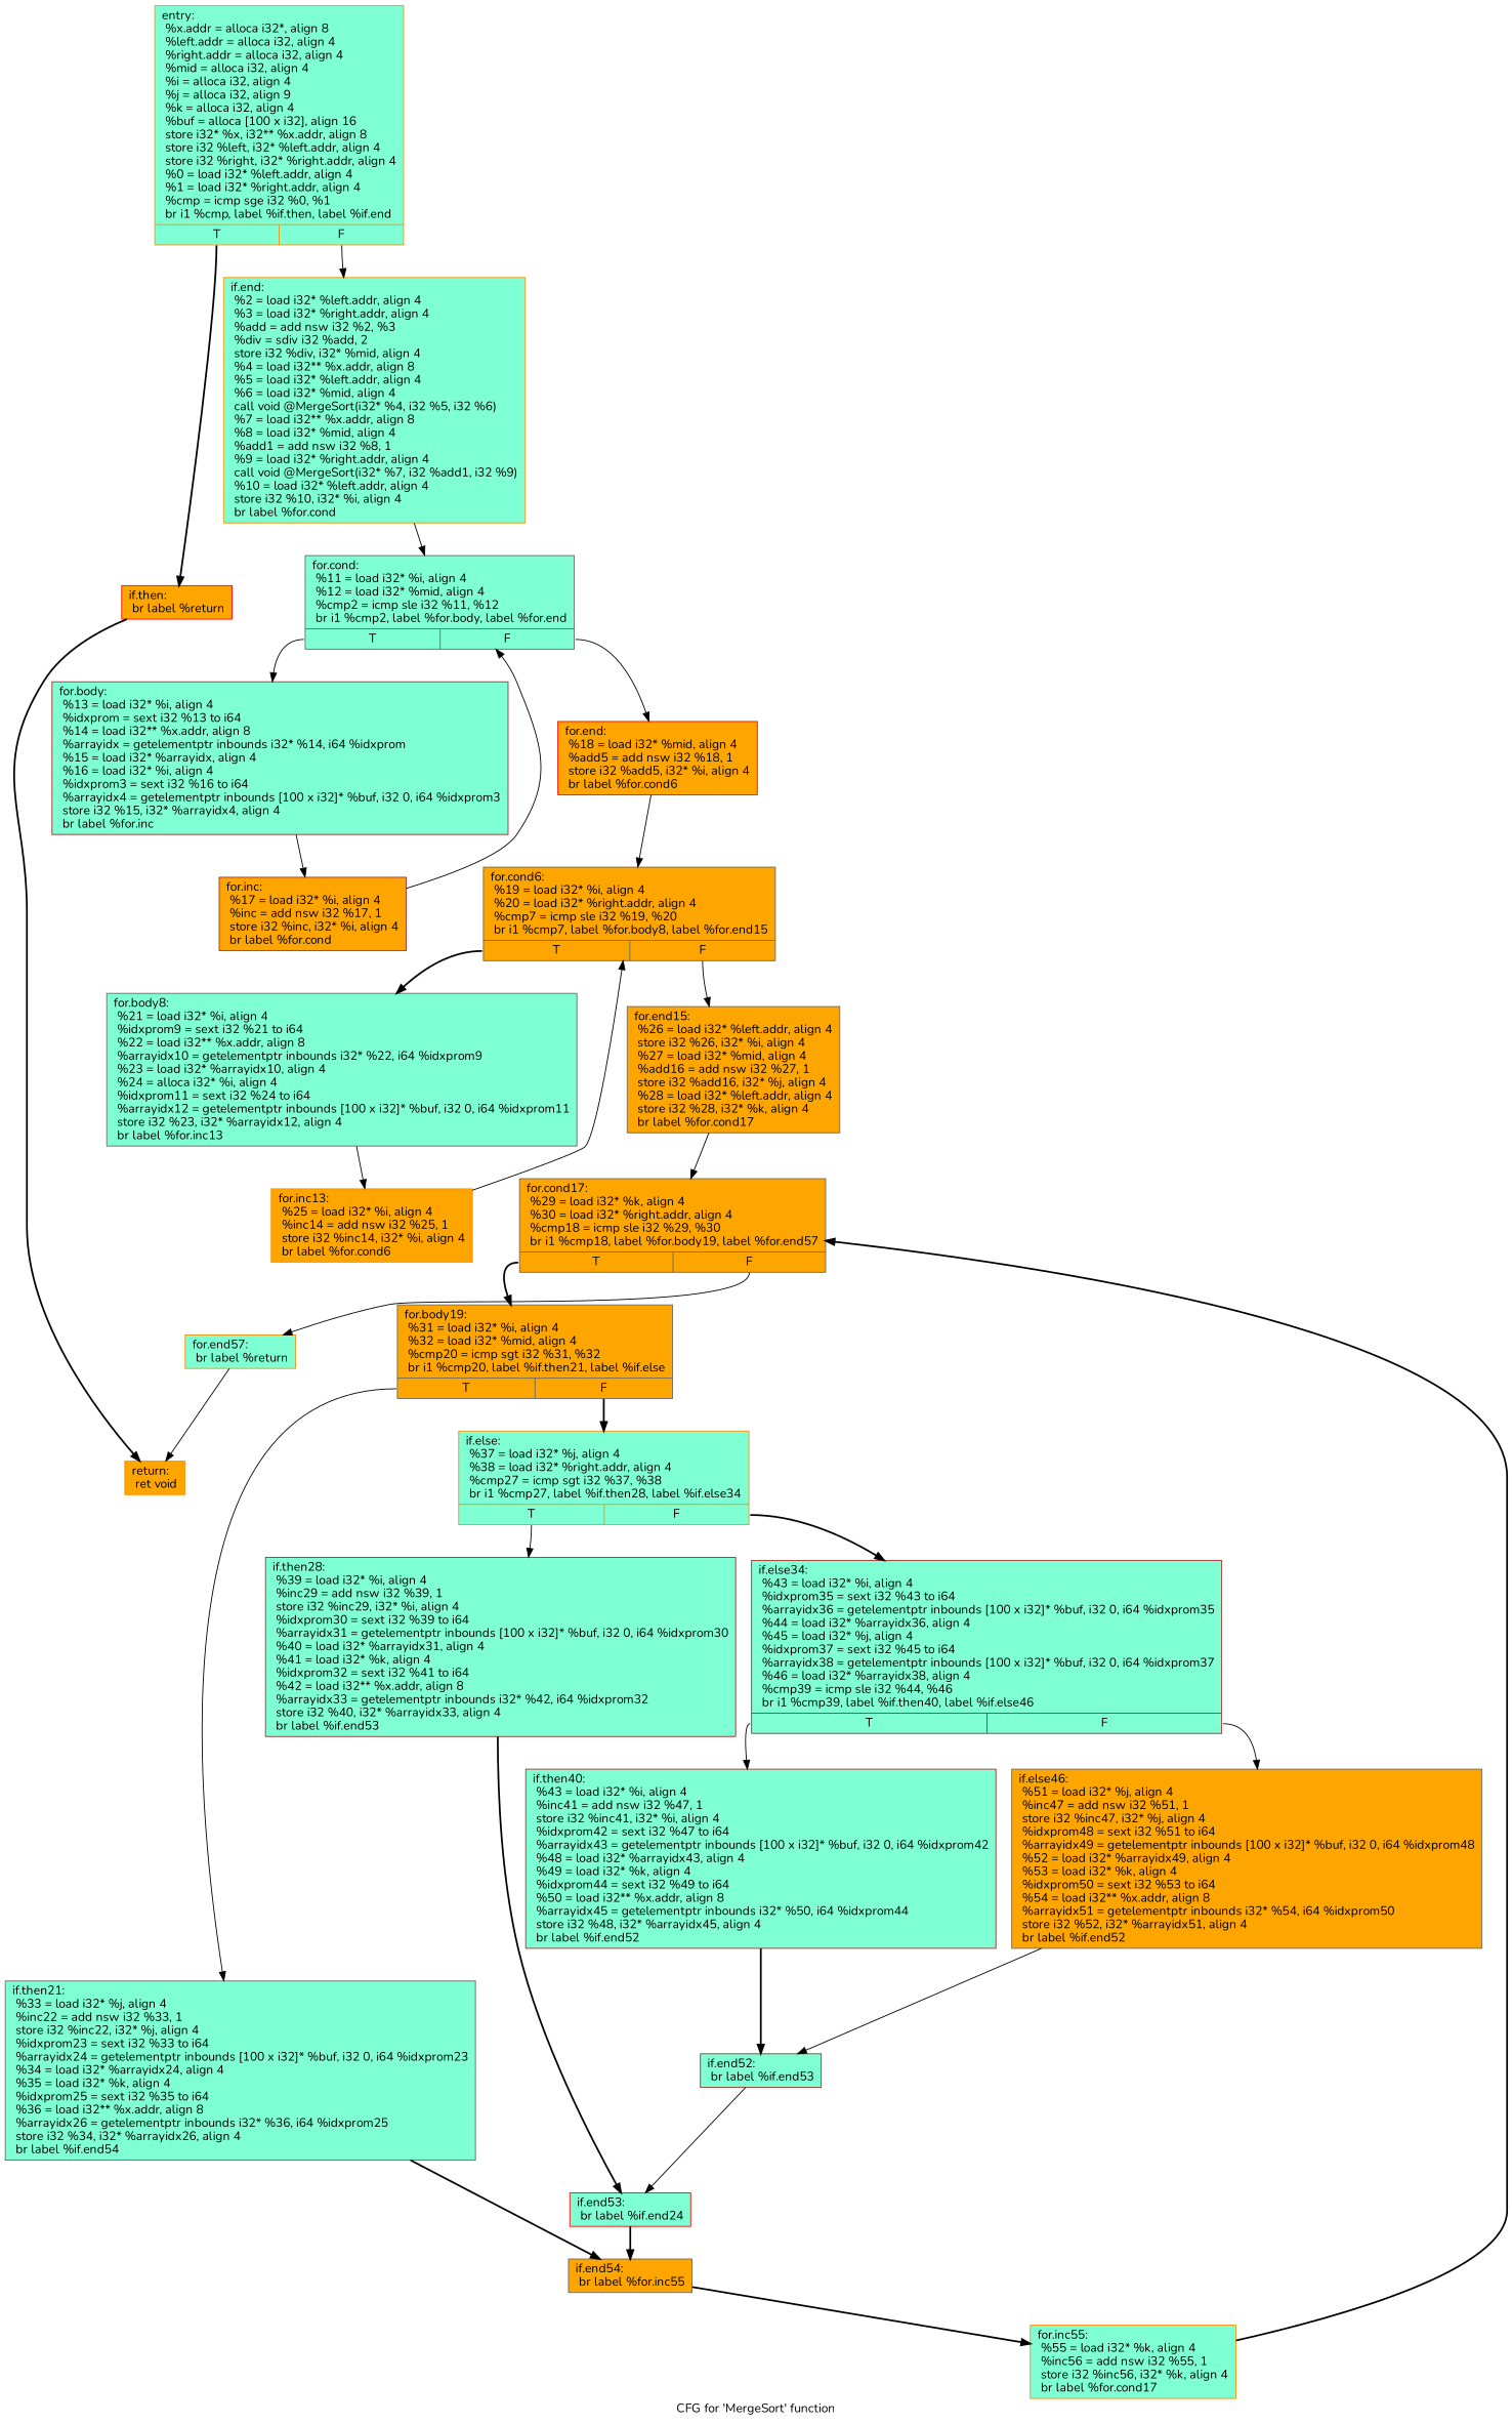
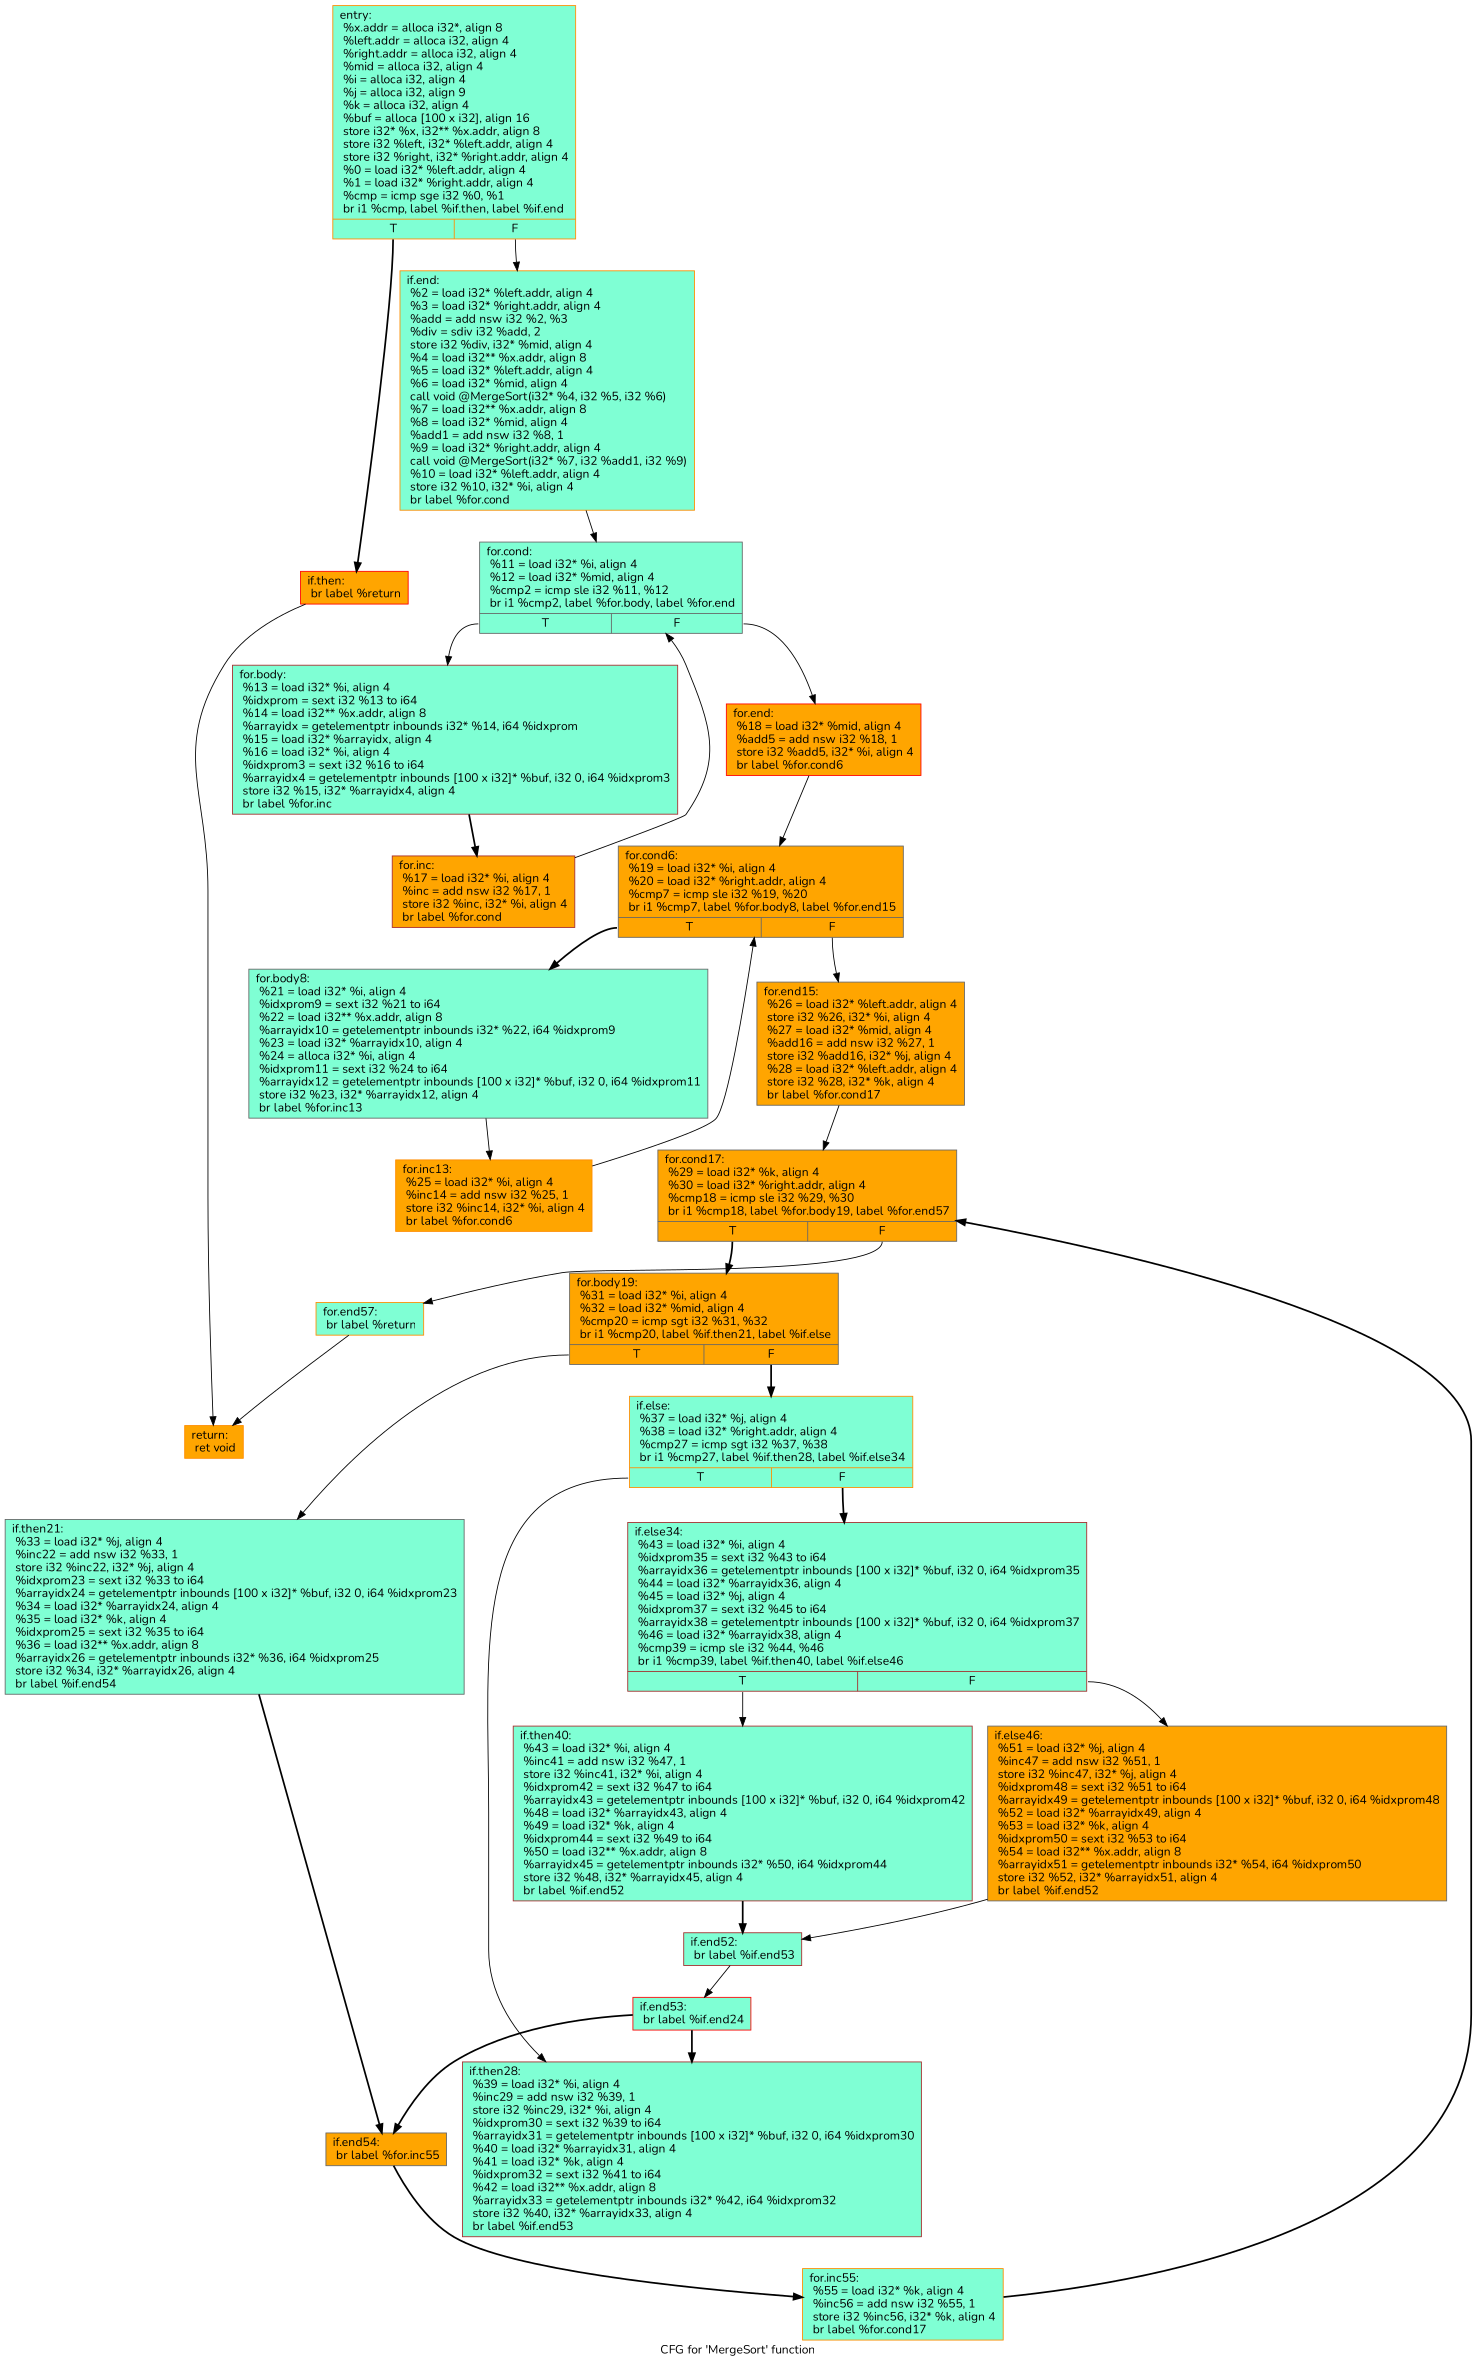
  digraph {
    fontname=Nunito
    label="CFG for 'MergeSort' function"
    node [color=gray40 fillcolor=aquamarine fontname=Nunito shape=record style=filled]
    edge [fontname=Nunito style=solid]
    n1 [color=darkorange label="{entry:\l  %x.addr = alloca i32*, align 8\l  %left.addr = alloca i32, align 4\l  %right.addr = alloca i32, align 4\l  %mid = alloca i32, align 4\l  %i = alloca i32, align 4\l  %j = alloca i32, align 9\l  %k = alloca i32, align 4\l  %buf = alloca [100 x i32], align 16\l  store i32* %x, i32** %x.addr, align 8\l  store i32 %left, i32* %left.addr, align 4\l  store i32 %right, i32* %right.addr, align 4\l  %0 = load i32* %left.addr, align 4\l  %1 = load i32* %right.addr, align 4\l  %cmp = icmp sge i32 %0, %1\l  br i1 %cmp, label %if.then, label %if.end\l|{<s0>T|<s1>F}}"]
    n2 [color=red fillcolor=orange label="{if.then:                                          \l  br label %return\l}"]
    n3 [color=darkorange label="{if.end:                                           \l  %2 = load i32* %left.addr, align 4\l  %3 = load i32* %right.addr, align 4\l  %add = add nsw i32 %2, %3\l  %div = sdiv i32 %add, 2\l  store i32 %div, i32* %mid, align 4\l  %4 = load i32** %x.addr, align 8\l  %5 = load i32* %left.addr, align 4\l  %6 = load i32* %mid, align 4\l  call void @MergeSort(i32* %4, i32 %5, i32 %6)\l  %7 = load i32** %x.addr, align 8\l  %8 = load i32* %mid, align 4\l  %add1 = add nsw i32 %8, 1\l  %9 = load i32* %right.addr, align 4\l  call void @MergeSort(i32* %7, i32 %add1, i32 %9)\l  %10 = load i32* %left.addr, align 4\l  store i32 %10, i32* %i, align 4\l  br label %for.cond\l}"]
    n4 [color=darkorange fillcolor=orange label="{return:                                           \l  ret void\l}"]
    n5 [label="{for.cond:                                         \l  %11 = load i32* %i, align 4\l  %12 = load i32* %mid, align 4\l  %cmp2 = icmp sle i32 %11, %12\l  br i1 %cmp2, label %for.body, label %for.end\l|{<s0>T|<s1>F}}"]
    n6 [color=brown label="{for.body:                                         \l  %13 = load i32* %i, align 4\l  %idxprom = sext i32 %13 to i64\l  %14 = load i32** %x.addr, align 8\l  %arrayidx = getelementptr inbounds i32* %14, i64 %idxprom\l  %15 = load i32* %arrayidx, align 4\l  %16 = load i32* %i, align 4\l  %idxprom3 = sext i32 %16 to i64\l  %arrayidx4 = getelementptr inbounds [100 x i32]* %buf, i32 0, i64 %idxprom3\l  store i32 %15, i32* %arrayidx4, align 4\l  br label %for.inc\l}"]
    n7 [color=red fillcolor=orange label="{for.end:                                          \l  %18 = load i32* %mid, align 4\l  %add5 = add nsw i32 %18, 1\l  store i32 %add5, i32* %i, align 4\l  br label %for.cond6\l}"]
    n8 [color=brown fillcolor=orange label="{for.inc:                                          \l  %17 = load i32* %i, align 4\l  %inc = add nsw i32 %17, 1\l  store i32 %inc, i32* %i, align 4\l  br label %for.cond\l}"]
    n9 [fillcolor=orange label="{for.cond6:                                        \l  %19 = load i32* %i, align 4\l  %20 = load i32* %right.addr, align 4\l  %cmp7 = icmp sle i32 %19, %20\l  br i1 %cmp7, label %for.body8, label %for.end15\l|{<s0>T|<s1>F}}"]
    n10 [label="{for.body8:                                        \l  %21 = load i32* %i, align 4\l  %idxprom9 = sext i32 %21 to i64\l  %22 = load i32** %x.addr, align 8\l  %arrayidx10 = getelementptr inbounds i32* %22, i64 %idxprom9\l  %23 = load i32* %arrayidx10, align 4\l  %24 = alloca i32* %i, align 4\l  %idxprom11 = sext i32 %24 to i64\l  %arrayidx12 = getelementptr inbounds [100 x i32]* %buf, i32 0, i64 %idxprom11\l  store i32 %23, i32* %arrayidx12, align 4\l  br label %for.inc13\l}"]
    n11 [fillcolor=orange label="{for.end15:                                        \l  %26 = load i32* %left.addr, align 4\l  store i32 %26, i32* %i, align 4\l  %27 = load i32* %mid, align 4\l  %add16 = add nsw i32 %27, 1\l  store i32 %add16, i32* %j, align 4\l  %28 = load i32* %left.addr, align 4\l  store i32 %28, i32* %k, align 4\l  br label %for.cond17\l}"]
    n12 [color=darkorange fillcolor=orange label="{for.inc13:                                        \l  %25 = load i32* %i, align 4\l  %inc14 = add nsw i32 %25, 1\l  store i32 %inc14, i32* %i, align 4\l  br label %for.cond6\l}"]
    n13 [fillcolor=orange label="{for.cond17:                                       \l  %29 = load i32* %k, align 4\l  %30 = load i32* %right.addr, align 4\l  %cmp18 = icmp sle i32 %29, %30\l  br i1 %cmp18, label %for.body19, label %for.end57\l|{<s0>T|<s1>F}}"]
    n14 [fillcolor=orange label="{for.body19:                                       \l  %31 = load i32* %i, align 4\l  %32 = load i32* %mid, align 4\l  %cmp20 = icmp sgt i32 %31, %32\l  br i1 %cmp20, label %if.then21, label %if.else\l|{<s0>T|<s1>F}}"]
    n15 [color=darkorange label="{for.end57:                                        \l  br label %return\l}"]
    n16 [label="{if.then21:                                        \l  %33 = load i32* %j, align 4\l  %inc22 = add nsw i32 %33, 1\l  store i32 %inc22, i32* %j, align 4\l  %idxprom23 = sext i32 %33 to i64\l  %arrayidx24 = getelementptr inbounds [100 x i32]* %buf, i32 0, i64 %idxprom23\l  %34 = load i32* %arrayidx24, align 4\l  %35 = load i32* %k, align 4\l  %idxprom25 = sext i32 %35 to i64\l  %36 = load i32** %x.addr, align 8\l  %arrayidx26 = getelementptr inbounds i32* %36, i64 %idxprom25\l  store i32 %34, i32* %arrayidx26, align 4\l  br label %if.end54\l}"]
    n17 [color=darkorange label="{if.else:                                          \l  %37 = load i32* %j, align 4\l  %38 = load i32* %right.addr, align 4\l  %cmp27 = icmp sgt i32 %37, %38\l  br i1 %cmp27, label %if.then28, label %if.else34\l|{<s0>T|<s1>F}}"]
    n18 [fillcolor=orange label="{if.end54:                                         \l  br label %for.inc55\l}"]
    n19 [color=brown label="{if.then28:                                        \l  %39 = load i32* %i, align 4\l  %inc29 = add nsw i32 %39, 1\l  store i32 %inc29, i32* %i, align 4\l  %idxprom30 = sext i32 %39 to i64\l  %arrayidx31 = getelementptr inbounds [100 x i32]* %buf, i32 0, i64 %idxprom30\l  %40 = load i32* %arrayidx31, align 4\l  %41 = load i32* %k, align 4\l  %idxprom32 = sext i32 %41 to i64\l  %42 = load i32** %x.addr, align 8\l  %arrayidx33 = getelementptr inbounds i32* %42, i64 %idxprom32\l  store i32 %40, i32* %arrayidx33, align 4\l  br label %if.end53\l}"]
    n20 [color=brown label="{if.else34:                                        \l  %43 = load i32* %i, align 4\l  %idxprom35 = sext i32 %43 to i64\l  %arrayidx36 = getelementptr inbounds [100 x i32]* %buf, i32 0, i64 %idxprom35\l  %44 = load i32* %arrayidx36, align 4\l  %45 = load i32* %j, align 4\l  %idxprom37 = sext i32 %45 to i64\l  %arrayidx38 = getelementptr inbounds [100 x i32]* %buf, i32 0, i64 %idxprom37\l  %46 = load i32* %arrayidx38, align 4\l  %cmp39 = icmp sle i32 %44, %46\l  br i1 %cmp39, label %if.then40, label %if.else46\l|{<s0>T|<s1>F}}"]
    n21 [color=darkorange label="{for.inc55:                                        \l  %55 = load i32* %k, align 4\l  %inc56 = add nsw i32 %55, 1\l  store i32 %inc56, i32* %k, align 4\l  br label %for.cond17\l}"]
    n22 [color=red label="{if.end53:                                         \l  br label %if.end24\l}"]
    n23 [color=brown label="{if.then40:                                        \l  %43 = load i32* %i, align 4\l  %inc41 = add nsw i32 %47, 1\l  store i32 %inc41, i32* %i, align 4\l  %idxprom42 = sext i32 %47 to i64\l  %arrayidx43 = getelementptr inbounds [100 x i32]* %buf, i32 0, i64 %idxprom42\l  %48 = load i32* %arrayidx43, align 4\l  %49 = load i32* %k, align 4\l  %idxprom44 = sext i32 %49 to i64\l  %50 = load i32** %x.addr, align 8\l  %arrayidx45 = getelementptr inbounds i32* %50, i64 %idxprom44\l  store i32 %48, i32* %arrayidx45, align 4\l  br label %if.end52\l}"]
    n24 [fillcolor=orange label="{if.else46:                                        \l  %51 = load i32* %j, align 4\l  %inc47 = add nsw i32 %51, 1\l  store i32 %inc47, i32* %j, align 4\l  %idxprom48 = sext i32 %51 to i64\l  %arrayidx49 = getelementptr inbounds [100 x i32]* %buf, i32 0, i64 %idxprom48\l  %52 = load i32* %arrayidx49, align 4\l  %53 = load i32* %k, align 4\l  %idxprom50 = sext i32 %53 to i64\l  %54 = load i32** %x.addr, align 8\l  %arrayidx51 = getelementptr inbounds i32* %54, i64 %idxprom50\l  store i32 %52, i32* %arrayidx51, align 4\l  br label %if.end52\l}"]
    n25 [color=brown label="{if.end52:                                         \l  br label %if.end53\l}"]
    n1 -> n2 [style=bold tailport=s0]
    n1 -> n3 [tailport=s1]
-   n2 -> n4 [style=bold]
+   n2 -> n4
    n3 -> n5
    n5 -> n6 [tailport=s0]
    n5 -> n7 [tailport=s1]
-   n6 -> n8
+   n6 -> n8 [style=bold]
    n7 -> n9
    n8 -> n5
    n9 -> n10 [style=bold tailport=s0]
    n9 -> n11 [tailport=s1]
    n10 -> n12
    n11 -> n13
    n12 -> n9
    n13 -> n14 [style=bold tailport=s0]
    n13 -> n15 [tailport=s1]
    n14 -> n16 [tailport=s0]
    n14 -> n17 [style=bold tailport=s1]
    n15 -> n4
    n16 -> n18 [style=bold]
    n17 -> n19 [tailport=s0]
    n17 -> n20 [style=bold tailport=s1]
    n18 -> n21 [style=bold]
-   n19 -> n22 [style=bold]
+   n22 -> n19 [style=bold]
    n20 -> n23 [tailport=s0]
    n20 -> n24 [tailport=s1]
    n21 -> n13 [style=bold]
    n22 -> n18 [style=bold]
    n23 -> n25 [style=bold]
    n24 -> n25
    n25 -> n22
  }
